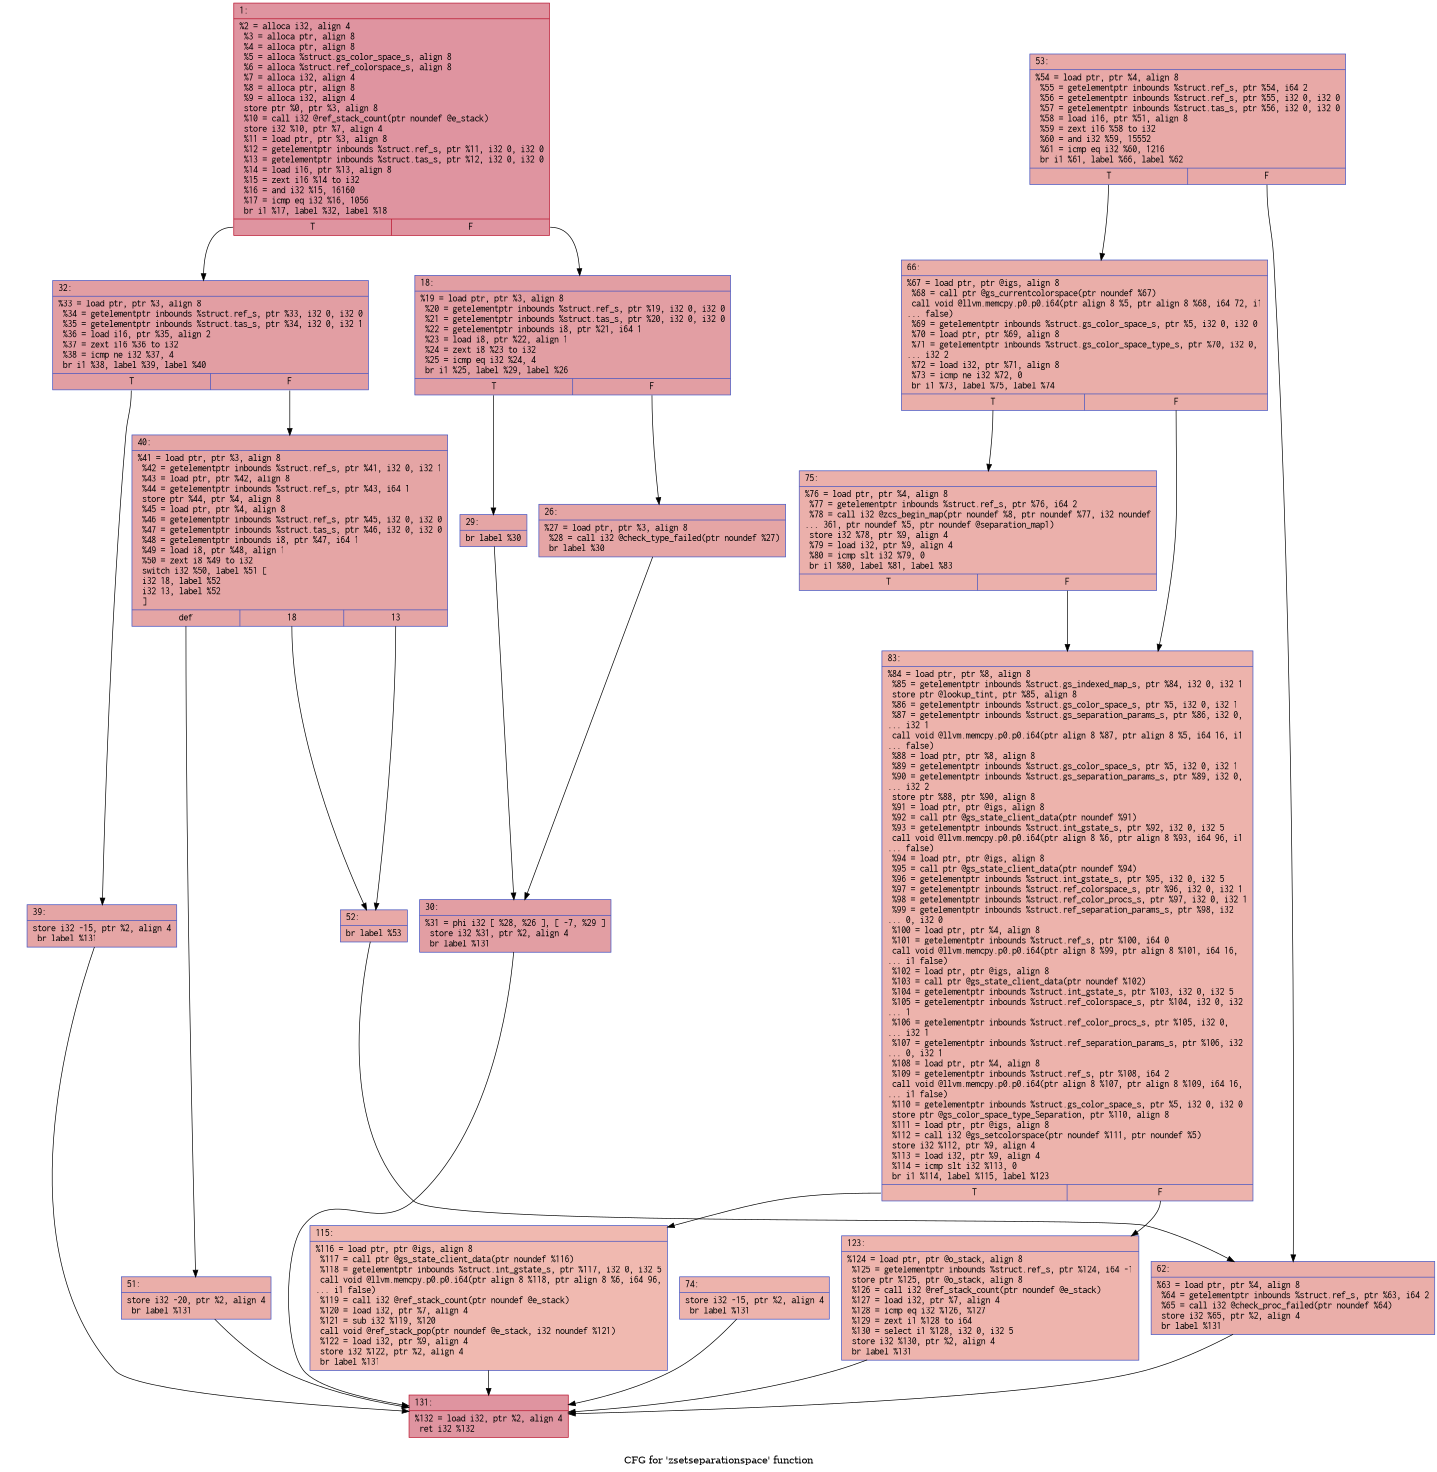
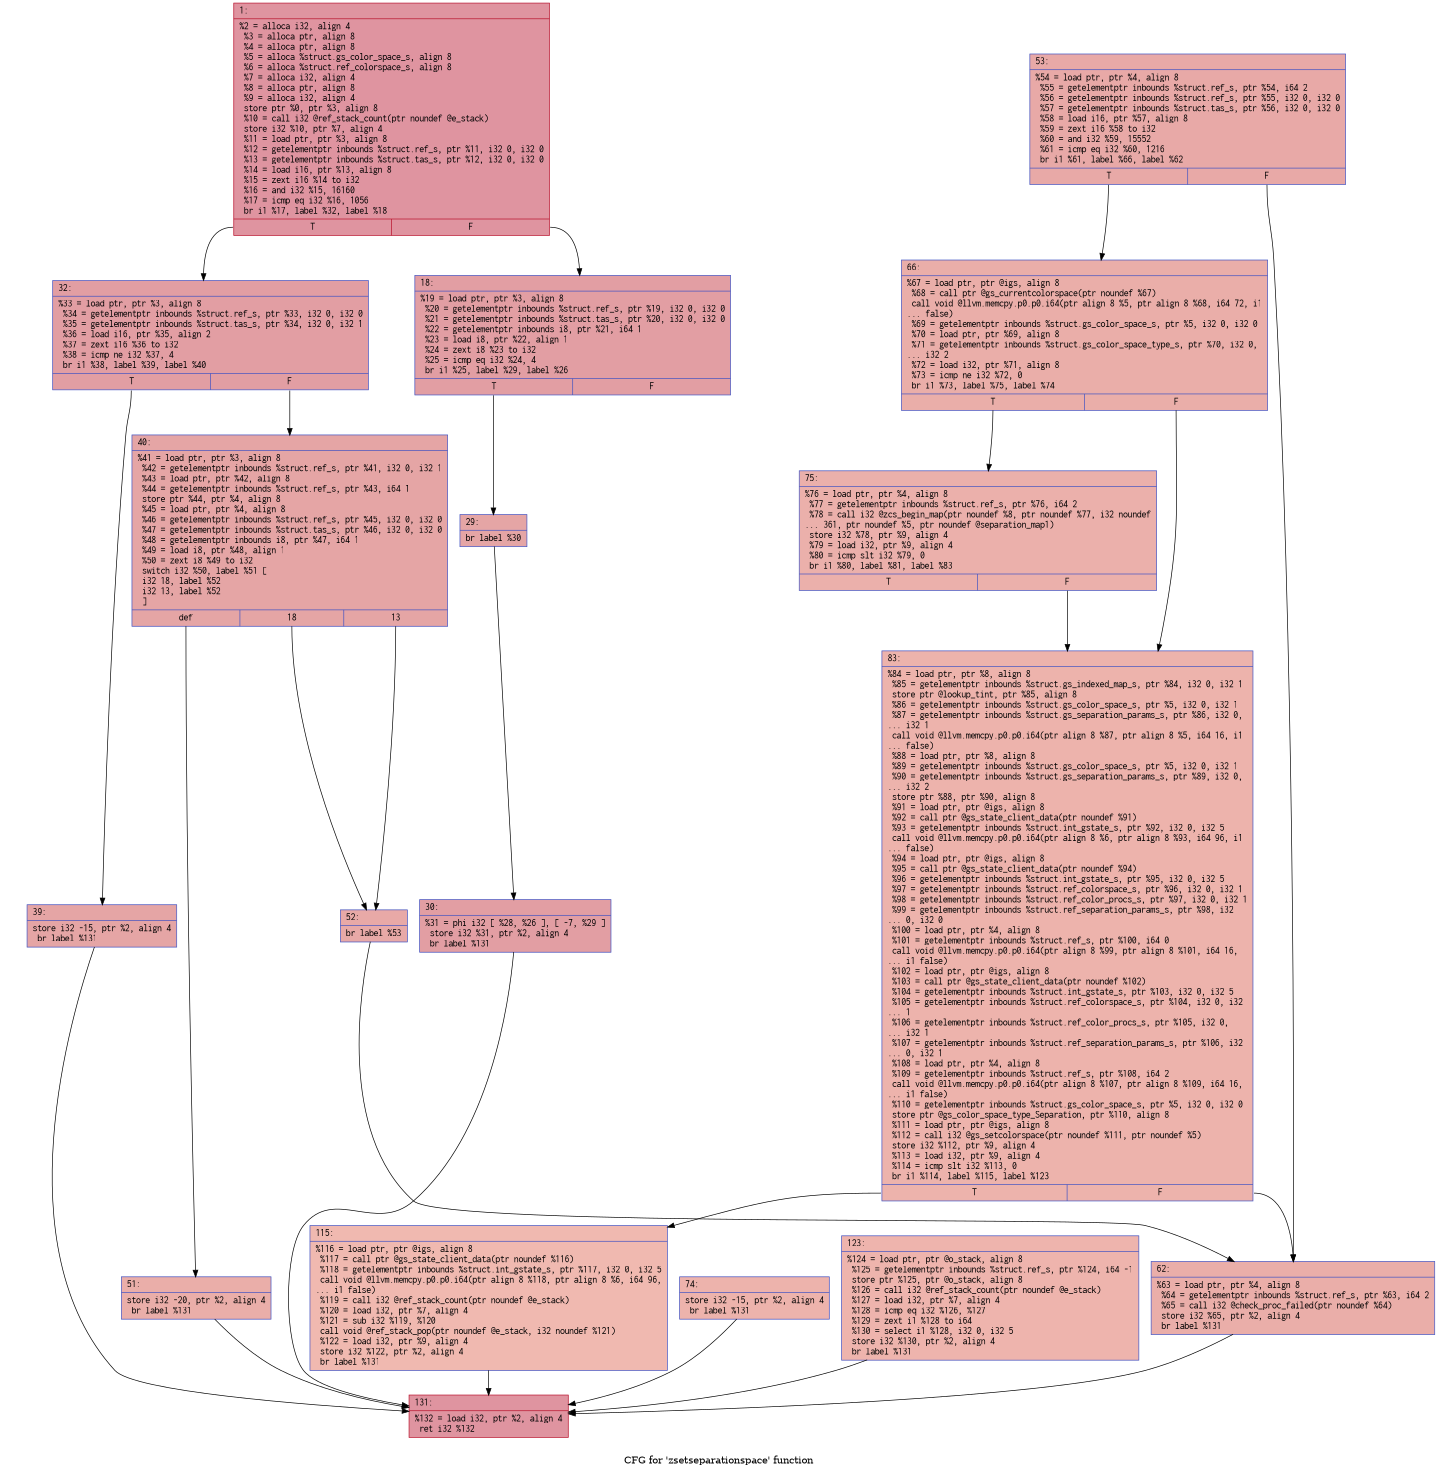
  digraph {
    label="CFG for 'zsetseparationspace' function"
    node [color="#3d50c3ff" fillcolor="#c5333470" fontname=Courier shape=record style=filled]
    n1 [color="#b70d28ff" fillcolor="#b70d2870" label="{1:\l|  %2 = alloca i32, align 4\l  %3 = alloca ptr, align 8\l  %4 = alloca ptr, align 8\l  %5 = alloca %struct.gs_color_space_s, align 8\l  %6 = alloca %struct.ref_colorspace_s, align 8\l  %7 = alloca i32, align 4\l  %8 = alloca ptr, align 8\l  %9 = alloca i32, align 4\l  store ptr %0, ptr %3, align 8\l  %10 = call i32 @ref_stack_count(ptr noundef @e_stack)\l  store i32 %10, ptr %7, align 4\l  %11 = load ptr, ptr %3, align 8\l  %12 = getelementptr inbounds %struct.ref_s, ptr %11, i32 0, i32 0\l  %13 = getelementptr inbounds %struct.tas_s, ptr %12, i32 0, i32 0\l  %14 = load i16, ptr %13, align 8\l  %15 = zext i16 %14 to i32\l  %16 = and i32 %15, 16160\l  %17 = icmp eq i32 %16, 1056\l  br i1 %17, label %32, label %18\l|{<s0>T|<s1>F}}"]
    n2 [fillcolor="#be242e70" label="{32:\l|  %33 = load ptr, ptr %3, align 8\l  %34 = getelementptr inbounds %struct.ref_s, ptr %33, i32 0, i32 0\l  %35 = getelementptr inbounds %struct.tas_s, ptr %34, i32 0, i32 1\l  %36 = load i16, ptr %35, align 2\l  %37 = zext i16 %36 to i32\l  %38 = icmp ne i32 %37, 4\l  br i1 %38, label %39, label %40\l|{<s0>T|<s1>F}}"]
    n3 [fillcolor="#be242e70" label="{18:\l|  %19 = load ptr, ptr %3, align 8\l  %20 = getelementptr inbounds %struct.ref_s, ptr %19, i32 0, i32 0\l  %21 = getelementptr inbounds %struct.tas_s, ptr %20, i32 0, i32 0\l  %22 = getelementptr inbounds i8, ptr %21, i64 1\l  %23 = load i8, ptr %22, align 1\l  %24 = zext i8 %23 to i32\l  %25 = icmp eq i32 %24, 4\l  br i1 %25, label %29, label %26\l|{<s0>T|<s1>F}}"]
    n4 [label="{39:\l|  store i32 -15, ptr %2, align 4\l  br label %131\l}"]
    n5 [label="{40:\l|  %41 = load ptr, ptr %3, align 8\l  %42 = getelementptr inbounds %struct.ref_s, ptr %41, i32 0, i32 1\l  %43 = load ptr, ptr %42, align 8\l  %44 = getelementptr inbounds %struct.ref_s, ptr %43, i64 1\l  store ptr %44, ptr %4, align 8\l  %45 = load ptr, ptr %4, align 8\l  %46 = getelementptr inbounds %struct.ref_s, ptr %45, i32 0, i32 0\l  %47 = getelementptr inbounds %struct.tas_s, ptr %46, i32 0, i32 0\l  %48 = getelementptr inbounds i8, ptr %47, i64 1\l  %49 = load i8, ptr %48, align 1\l  %50 = zext i8 %49 to i32\l  switch i32 %50, label %51 [\l    i32 18, label %52\l    i32 13, label %52\l  ]\l|{<s0>def|<s1>18|<s2>13}}"]
    n6 [label="{29:\l|  br label %30\l}"]
-   n7 [label="{26:\l|  %27 = load ptr, ptr %3, align 8\l  %28 = call i32 @check_type_failed(ptr noundef %27)\l  br label %30\l}"]
    n8 [color="#b70d28ff" fillcolor="#b70d2870" label="{131:\l|  %132 = load i32, ptr %2, align 4\l  ret i32 %132\l}"]
    n9 [fillcolor="#d0473d70" label="{51:\l|  store i32 -20, ptr %2, align 4\l  br label %131\l}"]
    n10 [fillcolor="#ca3b3770" label="{52:\l|  br label %53\l}"]
    n11 [fillcolor="#be242e70" label="{30:\l|  %31 = phi i32 [ %28, %26 ], [ -7, %29 ]\l  store i32 %31, ptr %2, align 4\l  br label %131\l}"]
    n12 [fillcolor="#d0473d70" label="{62:\l|  %63 = load ptr, ptr %4, align 8\l  %64 = getelementptr inbounds %struct.ref_s, ptr %63, i64 2\l  %65 = call i32 @check_proc_failed(ptr noundef %64)\l  store i32 %65, ptr %2, align 4\l  br label %131\l}"]
-   n13 [fillcolor="#ca3b3770" label="{53:\l|  %54 = load ptr, ptr %4, align 8\l  %55 = getelementptr inbounds %struct.ref_s, ptr %54, i64 2\l  %56 = getelementptr inbounds %struct.ref_s, ptr %55, i32 0, i32 0\l  %57 = getelementptr inbounds %struct.tas_s, ptr %56, i32 0, i32 0\l  %58 = load i16, ptr %51, align 8\l  %59 = zext i16 %58 to i32\l  %60 = and i32 %59, 15552\l  %61 = icmp eq i32 %60, 1216\l  br i1 %61, label %66, label %62\l|{<s0>T|<s1>F}}"]
+   n13 [fillcolor="#ca3b3770" label="{53:\l|  %54 = load ptr, ptr %4, align 8\l  %55 = getelementptr inbounds %struct.ref_s, ptr %54, i64 2\l  %56 = getelementptr inbounds %struct.ref_s, ptr %55, i32 0, i32 0\l  %57 = getelementptr inbounds %struct.tas_s, ptr %56, i32 0, i32 0\l  %58 = load i16, ptr %57, align 8\l  %59 = zext i16 %58 to i32\l  %60 = and i32 %59, 15552\l  %61 = icmp eq i32 %60, 1216\l  br i1 %61, label %66, label %62\l|{<s0>T|<s1>F}}"]
    n14 [fillcolor="#d0473d70" label="{66:\l|  %67 = load ptr, ptr @igs, align 8\l  %68 = call ptr @gs_currentcolorspace(ptr noundef %67)\l  call void @llvm.memcpy.p0.p0.i64(ptr align 8 %5, ptr align 8 %68, i64 72, i1\l... false)\l  %69 = getelementptr inbounds %struct.gs_color_space_s, ptr %5, i32 0, i32 0\l  %70 = load ptr, ptr %69, align 8\l  %71 = getelementptr inbounds %struct.gs_color_space_type_s, ptr %70, i32 0,\l... i32 2\l  %72 = load i32, ptr %71, align 8\l  %73 = icmp ne i32 %72, 0\l  br i1 %73, label %75, label %74\l|{<s0>T|<s1>F}}"]
    n15 [fillcolor="#d24b4070" label="{75:\l|  %76 = load ptr, ptr %4, align 8\l  %77 = getelementptr inbounds %struct.ref_s, ptr %76, i64 2\l  %78 = call i32 @zcs_begin_map(ptr noundef %8, ptr noundef %77, i32 noundef\l... 361, ptr noundef %5, ptr noundef @separation_map1)\l  store i32 %78, ptr %9, align 4\l  %79 = load i32, ptr %9, align 4\l  %80 = icmp slt i32 %79, 0\l  br i1 %80, label %81, label %83\l|{<s0>T|<s1>F}}"]
    n16 [fillcolor="#d6524470" label="{83:\l|  %84 = load ptr, ptr %8, align 8\l  %85 = getelementptr inbounds %struct.gs_indexed_map_s, ptr %84, i32 0, i32 1\l  store ptr @lookup_tint, ptr %85, align 8\l  %86 = getelementptr inbounds %struct.gs_color_space_s, ptr %5, i32 0, i32 1\l  %87 = getelementptr inbounds %struct.gs_separation_params_s, ptr %86, i32 0,\l... i32 1\l  call void @llvm.memcpy.p0.p0.i64(ptr align 8 %87, ptr align 8 %5, i64 16, i1\l... false)\l  %88 = load ptr, ptr %8, align 8\l  %89 = getelementptr inbounds %struct.gs_color_space_s, ptr %5, i32 0, i32 1\l  %90 = getelementptr inbounds %struct.gs_separation_params_s, ptr %89, i32 0,\l... i32 2\l  store ptr %88, ptr %90, align 8\l  %91 = load ptr, ptr @igs, align 8\l  %92 = call ptr @gs_state_client_data(ptr noundef %91)\l  %93 = getelementptr inbounds %struct.int_gstate_s, ptr %92, i32 0, i32 5\l  call void @llvm.memcpy.p0.p0.i64(ptr align 8 %6, ptr align 8 %93, i64 96, i1\l... false)\l  %94 = load ptr, ptr @igs, align 8\l  %95 = call ptr @gs_state_client_data(ptr noundef %94)\l  %96 = getelementptr inbounds %struct.int_gstate_s, ptr %95, i32 0, i32 5\l  %97 = getelementptr inbounds %struct.ref_colorspace_s, ptr %96, i32 0, i32 1\l  %98 = getelementptr inbounds %struct.ref_color_procs_s, ptr %97, i32 0, i32 1\l  %99 = getelementptr inbounds %struct.ref_separation_params_s, ptr %98, i32\l... 0, i32 0\l  %100 = load ptr, ptr %4, align 8\l  %101 = getelementptr inbounds %struct.ref_s, ptr %100, i64 0\l  call void @llvm.memcpy.p0.p0.i64(ptr align 8 %99, ptr align 8 %101, i64 16,\l... i1 false)\l  %102 = load ptr, ptr @igs, align 8\l  %103 = call ptr @gs_state_client_data(ptr noundef %102)\l  %104 = getelementptr inbounds %struct.int_gstate_s, ptr %103, i32 0, i32 5\l  %105 = getelementptr inbounds %struct.ref_colorspace_s, ptr %104, i32 0, i32\l... 1\l  %106 = getelementptr inbounds %struct.ref_color_procs_s, ptr %105, i32 0,\l... i32 1\l  %107 = getelementptr inbounds %struct.ref_separation_params_s, ptr %106, i32\l... 0, i32 1\l  %108 = load ptr, ptr %4, align 8\l  %109 = getelementptr inbounds %struct.ref_s, ptr %108, i64 2\l  call void @llvm.memcpy.p0.p0.i64(ptr align 8 %107, ptr align 8 %109, i64 16,\l... i1 false)\l  %110 = getelementptr inbounds %struct.gs_color_space_s, ptr %5, i32 0, i32 0\l  store ptr @gs_color_space_type_Separation, ptr %110, align 8\l  %111 = load ptr, ptr @igs, align 8\l  %112 = call i32 @gs_setcolorspace(ptr noundef %111, ptr noundef %5)\l  store i32 %112, ptr %9, align 4\l  %113 = load i32, ptr %9, align 4\l  %114 = icmp slt i32 %113, 0\l  br i1 %114, label %115, label %123\l|{<s0>T|<s1>F}}"]
    n17 [fillcolor="#d6524470" label="{74:\l|  store i32 -15, ptr %2, align 4\l  br label %131\l}"]
    n18 [fillcolor="#de614d70" label="{115:\l|  %116 = load ptr, ptr @igs, align 8\l  %117 = call ptr @gs_state_client_data(ptr noundef %116)\l  %118 = getelementptr inbounds %struct.int_gstate_s, ptr %117, i32 0, i32 5\l  call void @llvm.memcpy.p0.p0.i64(ptr align 8 %118, ptr align 8 %6, i64 96,\l... i1 false)\l  %119 = call i32 @ref_stack_count(ptr noundef @e_stack)\l  %120 = load i32, ptr %7, align 4\l  %121 = sub i32 %119, %120\l  call void @ref_stack_pop(ptr noundef @e_stack, i32 noundef %121)\l  %122 = load i32, ptr %9, align 4\l  store i32 %122, ptr %2, align 4\l  br label %131\l}"]
    n19 [fillcolor="#d8564670" label="{123:\l|  %124 = load ptr, ptr @o_stack, align 8\l  %125 = getelementptr inbounds %struct.ref_s, ptr %124, i64 -1\l  store ptr %125, ptr @o_stack, align 8\l  %126 = call i32 @ref_stack_count(ptr noundef @e_stack)\l  %127 = load i32, ptr %7, align 4\l  %128 = icmp eq i32 %126, %127\l  %129 = zext i1 %128 to i64\l  %130 = select i1 %128, i32 0, i32 5\l  store i32 %130, ptr %2, align 4\l  br label %131\l}"]
    n1 -> n2 [tailport=s0]
    n1 -> n3 [tailport=s1]
    n2 -> n4 [tailport=s0]
    n2 -> n5 [tailport=s1]
    n3 -> n6 [tailport=s0]
-   n3 -> n7 [tailport=s1]
    n4 -> n8
    n5 -> n9 [tailport=s0]
    n5 -> n10 [tailport=s1]
    n5 -> n10 [tailport=s2]
    n6 -> n11
-   n7 -> n11
    n9 -> n8
    n10 -> n12
    n11 -> n8
    n12 -> n8
    n13 -> n12 [tailport=s1]
    n13 -> n14 [tailport=s0]
    n14 -> n15 [tailport=s0]
    n14 -> n16 [tailport=s1]
    n15 -> n16 [tailport=s1]
    n16 -> n18 [tailport=s0]
-   n16 -> n19 [tailport=s1]
+   n16 -> n12 [tailport=s1]
    n17 -> n8
    n18 -> n8
    n19 -> n8
  }
